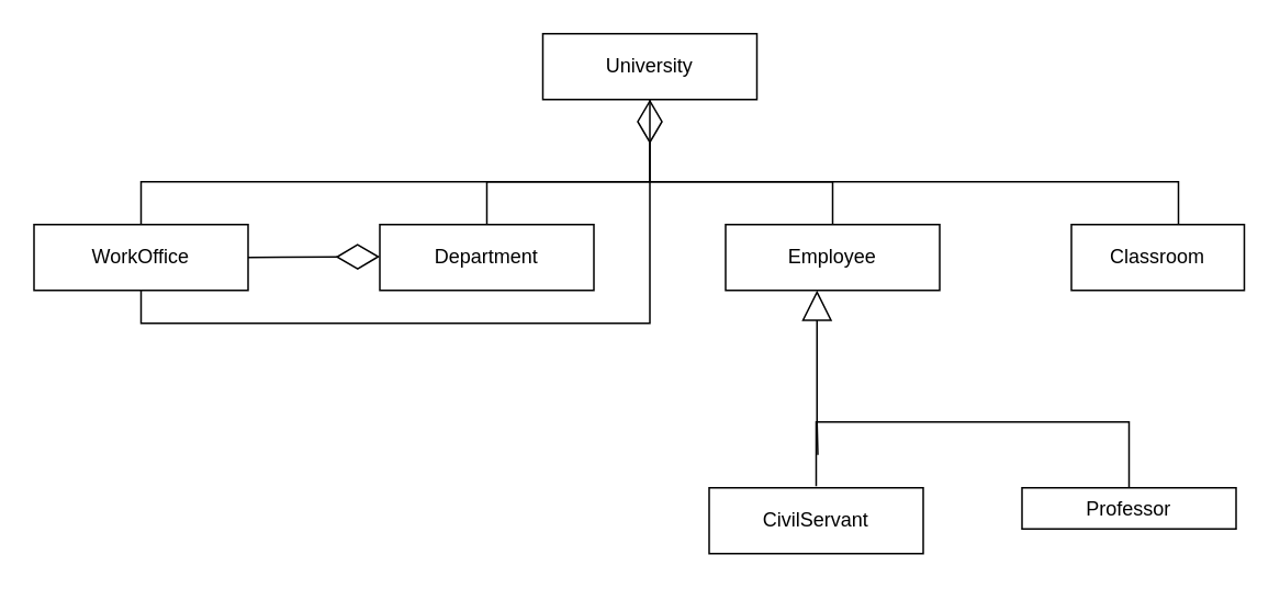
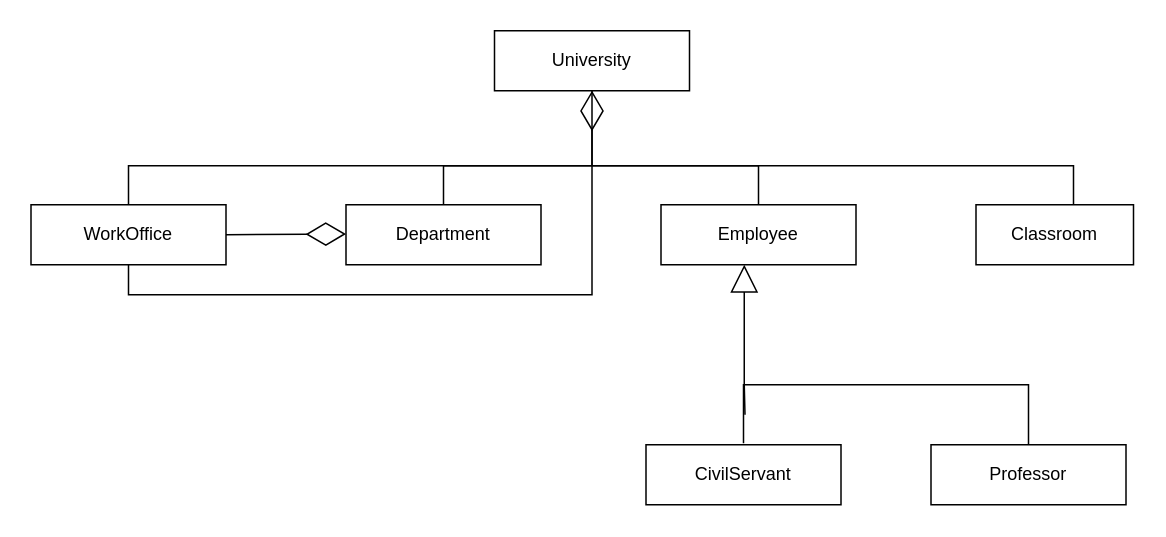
  <mxCell id="0" />
  <mxCell id="1" parent="0" />
  <mxCell id="2" value="University" style="rounded=0;whiteSpace=wrap;html=1;" vertex="1" parent="1"><mxGeometry x="329" y="20" width="130" height="40" as="geometry" /></mxCell>
  <mxCell id="3" style="edgeStyle=orthogonalEdgeStyle;rounded=0;orthogonalLoop=1;jettySize=auto;html=1;exitX=0.5;exitY=0;exitDx=0;exitDy=0;startArrow=none;startFill=0;endArrow=none;endFill=0;strokeColor=default;" edge="1" parent="1" source="4"><mxGeometry relative="1" as="geometry"><mxPoint x="495" y="295" as="targetPoint" /><Array as="points"><mxPoint x="685" y="256" /><mxPoint x="495" y="256" /><mxPoint x="495" y="295" /></Array></mxGeometry></mxCell>
- <mxCell id="4" value="Professor" style="rounded=0;whiteSpace=wrap;html=1;" vertex="1" parent="1"><mxGeometry x="620" y="296" width="130" height="25" as="geometry" /></mxCell>
+ <mxCell id="4" value="Professor" style="rounded=0;whiteSpace=wrap;html=1;" vertex="1" parent="1"><mxGeometry x="620" y="296" width="130" height="40" as="geometry" /></mxCell>
  <mxCell id="5" style="edgeStyle=orthogonalEdgeStyle;rounded=0;orthogonalLoop=1;jettySize=auto;html=1;exitX=0.5;exitY=0;exitDx=0;exitDy=0;entryX=0.5;entryY=0;entryDx=0;entryDy=0;" edge="1" parent="1" source="6" target="6"><mxGeometry relative="1" as="geometry"><mxPoint x="390" y="76" as="targetPoint" /></mxGeometry></mxCell>
  <mxCell id="6" value="Employee" style="rounded=0;whiteSpace=wrap;html=1;" vertex="1" parent="1"><mxGeometry x="440" y="136" width="130" height="40" as="geometry" /></mxCell>
  <mxCell id="7" style="edgeStyle=orthogonalEdgeStyle;rounded=0;orthogonalLoop=1;jettySize=auto;html=1;exitX=0.5;exitY=0;exitDx=0;exitDy=0;entryX=0.5;entryY=0;entryDx=0;entryDy=0;startArrow=none;startFill=0;endArrow=none;endFill=0;" edge="1" parent="1" source="8" target="6"><mxGeometry relative="1" as="geometry"><Array as="points"><mxPoint x="295" y="110" /><mxPoint x="505" y="110" /></Array></mxGeometry></mxCell>
  <mxCell id="8" value="Department" style="rounded=0;whiteSpace=wrap;html=1;" vertex="1" parent="1"><mxGeometry x="230" y="136" width="130" height="40" as="geometry" /></mxCell>
  <mxCell id="9" value="CivilServant" style="rounded=0;whiteSpace=wrap;html=1;" vertex="1" parent="1"><mxGeometry x="430" y="296" width="130" height="40" as="geometry" /></mxCell>
  <mxCell id="10" style="edgeStyle=orthogonalEdgeStyle;rounded=0;orthogonalLoop=1;jettySize=auto;html=1;exitX=0.5;exitY=0;exitDx=0;exitDy=0;entryX=0.5;entryY=0;entryDx=0;entryDy=0;strokeColor=default;endArrow=none;endFill=0;" edge="1" parent="1" source="12" target="13"><mxGeometry relative="1" as="geometry"><Array as="points"><mxPoint x="85" y="110" /><mxPoint x="715" y="110" /></Array></mxGeometry></mxCell>
  <mxCell id="11" style="edgeStyle=orthogonalEdgeStyle;rounded=0;orthogonalLoop=1;jettySize=auto;html=1;exitX=0.5;exitY=1;exitDx=0;exitDy=0;startArrow=none;startFill=0;endArrow=none;endFill=0;strokeColor=default;" edge="1" parent="1" source="12" target="2"><mxGeometry relative="1" as="geometry" /></mxCell>
  <mxCell id="12" value="WorkOffice" style="rounded=0;whiteSpace=wrap;html=1;" vertex="1" parent="1"><mxGeometry x="20" y="136" width="130" height="40" as="geometry" /></mxCell>
  <mxCell id="13" value="Classroom" style="rounded=0;whiteSpace=wrap;html=1;" vertex="1" parent="1"><mxGeometry x="650" y="136" width="105" height="40" as="geometry" /></mxCell>
  <mxCell id="14" value="" style="endArrow=diamondThin;endFill=0;endSize=24;html=1;rounded=0;strokeColor=default;strokeWidth=1;" edge="1" parent="1"><mxGeometry width="160" relative="1" as="geometry"><mxPoint x="394" y="110" as="sourcePoint" /><mxPoint x="394" y="60" as="targetPoint" /></mxGeometry></mxCell>
  <mxCell id="15" value="" style="endArrow=diamondThin;endFill=0;endSize=24;html=1;rounded=0;strokeColor=default;strokeWidth=1;" edge="1" parent="1"><mxGeometry width="160" relative="1" as="geometry"><mxPoint x="150" y="156" as="sourcePoint" /><mxPoint x="230" y="155.5" as="targetPoint" /></mxGeometry></mxCell>
  <mxCell id="16" value="" style="endArrow=block;endSize=16;endFill=0;html=1;rounded=0;strokeColor=default;strokeWidth=1;" edge="1" parent="1"><mxGeometry width="160" relative="1" as="geometry"><mxPoint x="496" y="276" as="sourcePoint" /><mxPoint x="495.5" y="176" as="targetPoint" /><Array as="points"><mxPoint x="495.5" y="256" /><mxPoint x="495.5" y="196" /></Array></mxGeometry></mxCell>
